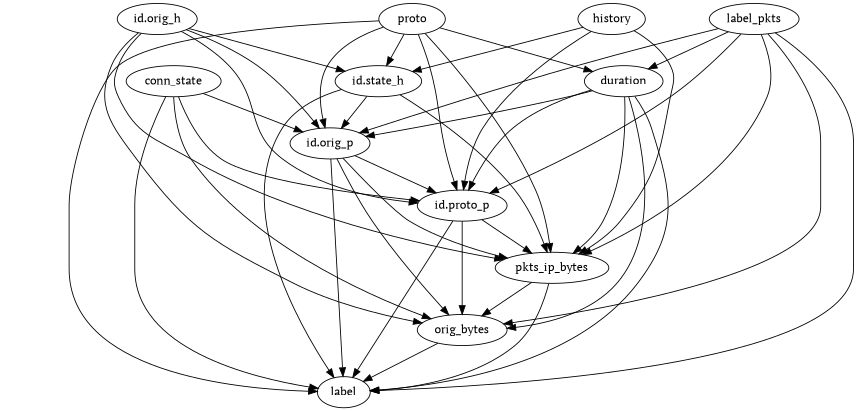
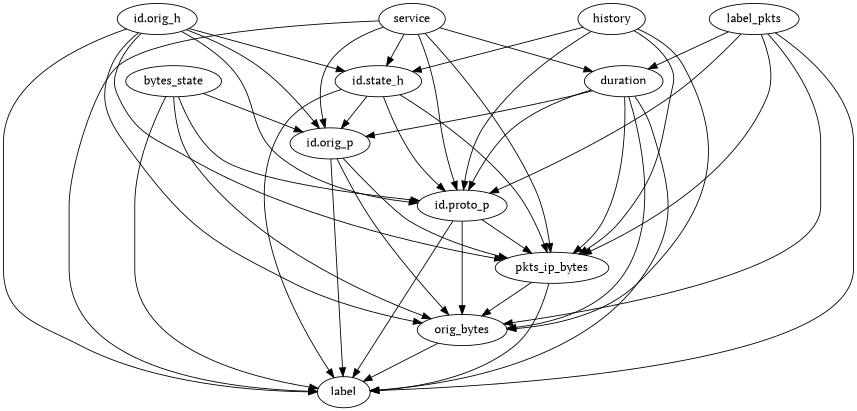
  strict digraph {
    fontname="PT Serif"
    node [fontname="PT Serif"]
    edge [fontname="PT Serif"]
    "id.orig_h"
    "id.orig_p"
    n3 [label="id.state_h"]
    n4 [label="id.proto_p"]
    orig_bytes
    n6 [label=pkts_ip_bytes]
    label
-   service [label=proto]
+   service
    duration
-   conn_state
+   conn_state [label=bytes_state]
    history
    n12 [label=label_pkts]
    "id.orig_h" -> "id.orig_p"
    "id.orig_h" -> n3
    "id.orig_h" -> n4
    "id.orig_h" -> orig_bytes
    "id.orig_h" -> n6
+   "id.orig_h" -> label
    "id.orig_p" -> orig_bytes
    "id.orig_p" -> n6
    "id.orig_p" -> label
    n3 -> "id.orig_p"
-   "id.orig_p" -> n4
+   n3 -> n4
    n3 -> n6
    n3 -> label
    n4 -> orig_bytes
    n4 -> n6
    n4 -> label
    orig_bytes -> label
    n6 -> orig_bytes
    n6 -> label
    service -> "id.orig_p"
    service -> n3
    service -> n4
    service -> n6
    service -> label
    service -> duration
    duration -> "id.orig_p"
    duration -> n4
    duration -> orig_bytes
    duration -> n6
    duration -> label
    conn_state -> "id.orig_p"
    conn_state -> n4
    conn_state -> orig_bytes
    conn_state -> label
    history -> n3
    history -> n4
+   history -> orig_bytes
    history -> n6
-   n12 -> "id.orig_p"
    n12 -> n4
    n12 -> orig_bytes
    n12 -> n6
    n12 -> label
    n12 -> duration
  }
